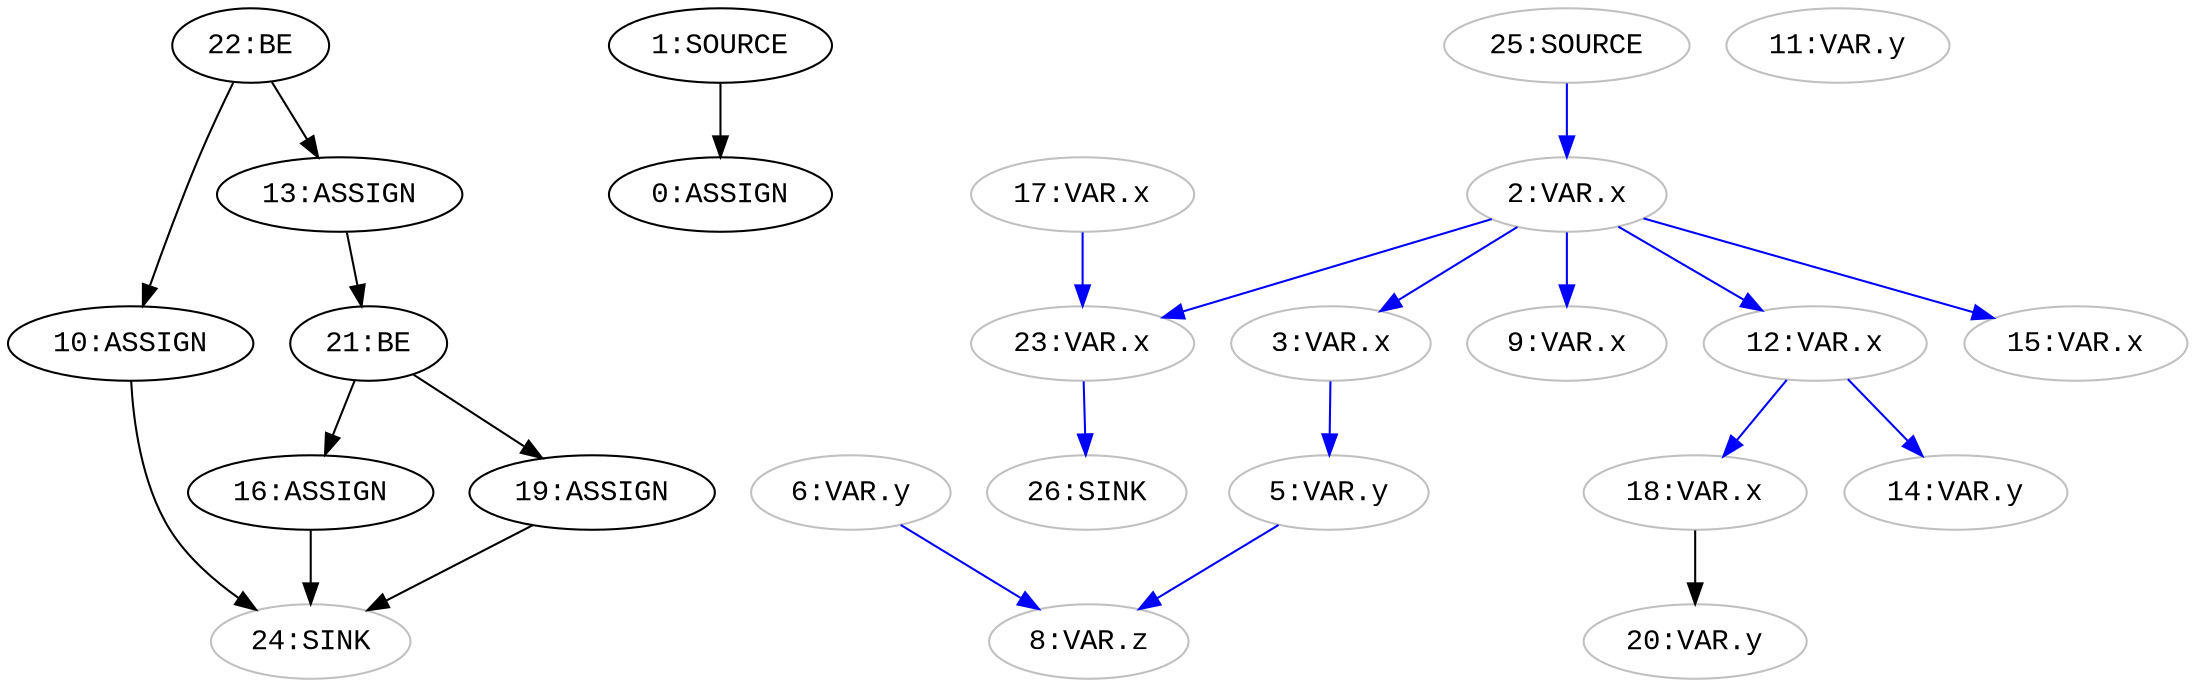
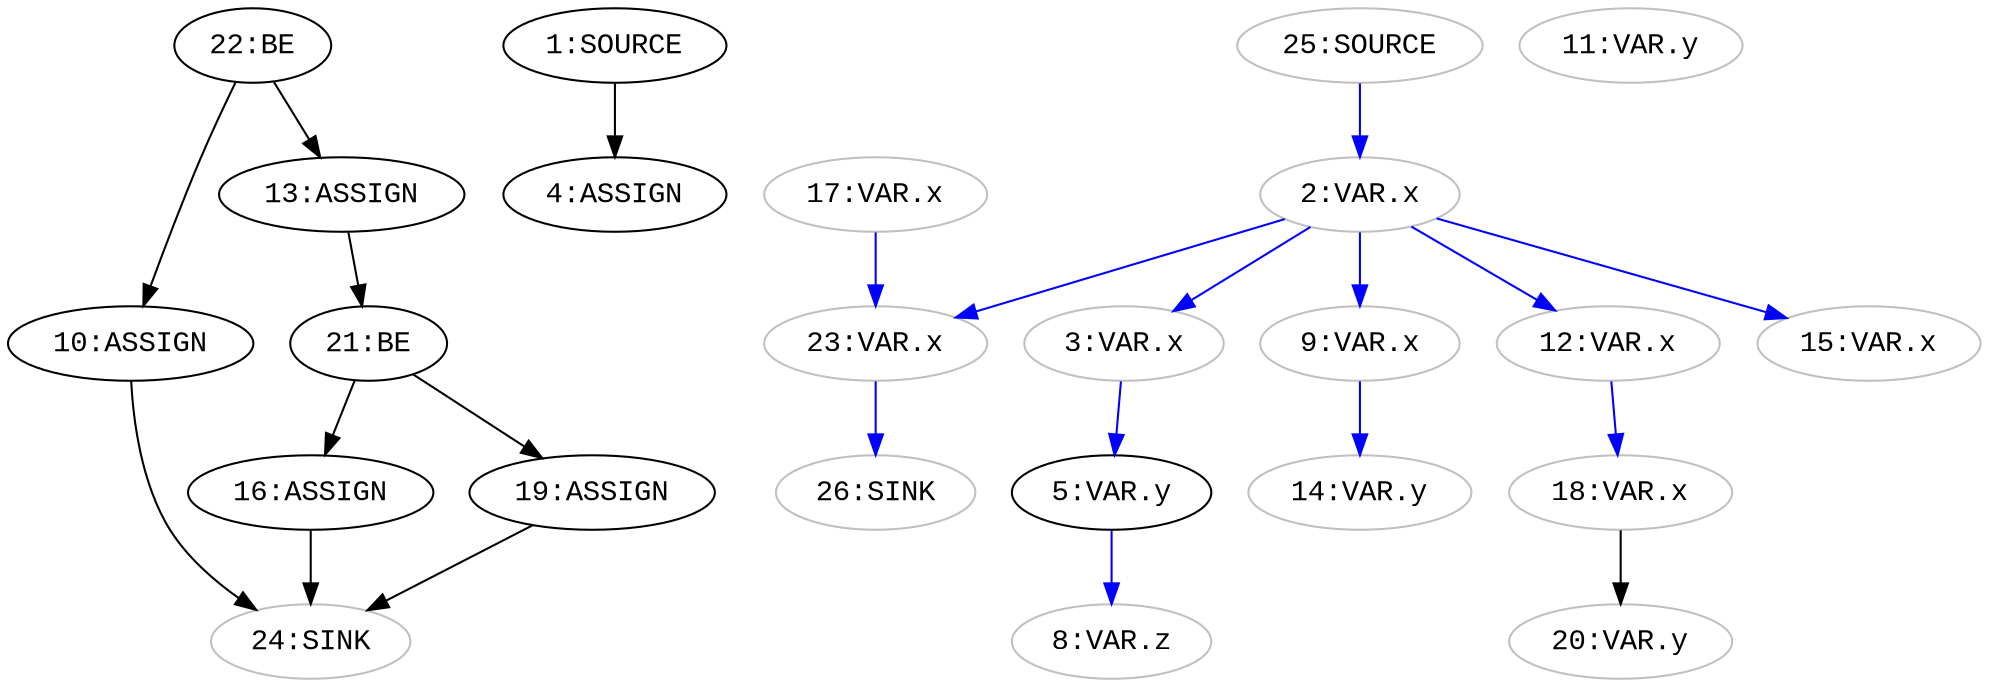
  digraph {
    fontname="Liberation Mono"
    node [fontname="Liberation Mono" color=grey]
    edge [color=blue fontname="Liberation Mono"]
    n1 [label="16:ASSIGN" color=""]
    n2 [label="24:SINK"]
    n3 [label="10:ASSIGN" color=""]
    n4 [label="13:ASSIGN" color=""]
    n5 [label="21:BE" color=""]
    n6 [label="19:ASSIGN" color=""]
-   n7 [label="0:ASSIGN" color=""]
+   n7 [label="4:ASSIGN" color=""]
    n8 [label="22:BE" color=""]
    n9 [label="1:SOURCE" color=""]
    n10 [label="2:VAR.x"]
    n11 [label="3:VAR.x"]
    n12 [label="9:VAR.x"]
    n13 [label="12:VAR.x"]
    n14 [label="15:VAR.x"]
    n15 [label="23:VAR.x"]
-   n16 [label="5:VAR.y"]
+   n16 [color=black label="5:VAR.y"]
    n17 [label="18:VAR.x"]
    n18 [label="14:VAR.y"]
    n19 [label="20:VAR.y"]
    n20 [label="26:SINK"]
    n21 [label="8:VAR.z"]
-   n22 [label="6:VAR.y"]
    n23 [label="11:VAR.y"]
    n24 [label="17:VAR.x"]
    n25 [label="25:SOURCE"]
    n1 -> n2 [color=black]
    n3 -> n2 [color=black]
    n4 -> n5 [color=black]
    n5 -> n1 [color=black]
    n5 -> n6 [color=black]
    n6 -> n2 [color=black]
    n8 -> n3 [color=black]
    n8 -> n4 [color=black]
    n9 -> n7 [color=black]
    n10 -> n11
    n10 -> n12
    n10 -> n13
    n10 -> n14
    n10 -> n15
    n11 -> n16
    n13 -> n17
-   n13 -> n18
+   n12 -> n18
    n15 -> n20
    n16 -> n21
    n17 -> n19 [color=black]
-   n22 -> n21
    n24 -> n15
    n25 -> n10
  }
